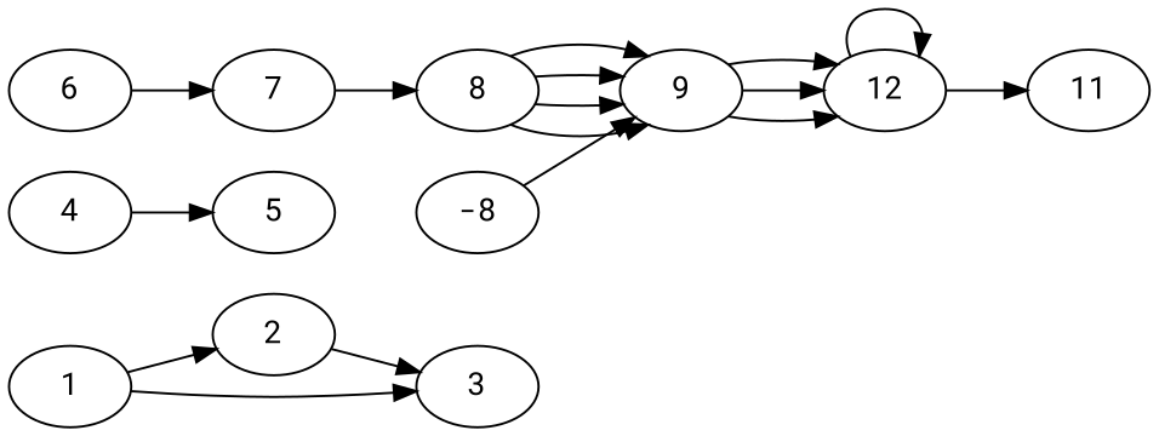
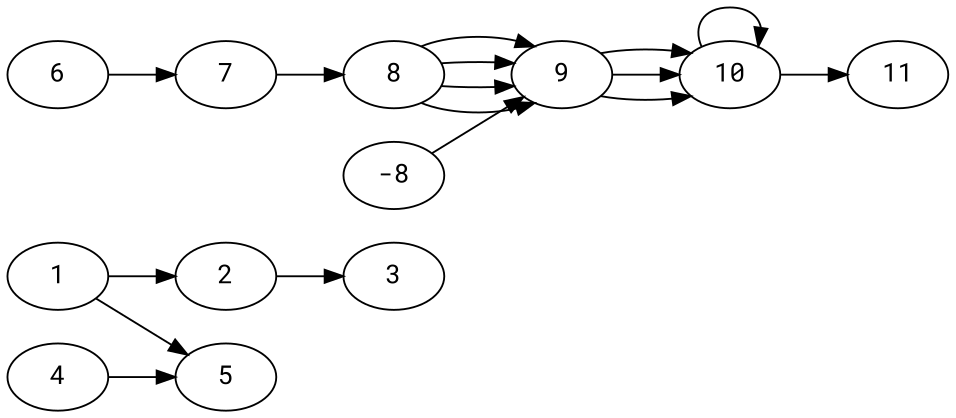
  digraph {
    fontname="Roboto Mono"
    rankdir=LR
    node [fontname="Roboto Mono"]
    edge [fontname="Roboto Mono"]
    1
    2
    5
    3
    6
    7
    4
    8
    9
-   10 [label=12]
+   10
    11
    n12 [label=-8]
    1 -> 2
-   1 -> 3
+   1 -> 5
    2 -> 3
    6 -> 7
    7 -> 8
    4 -> 5
    8 -> 9
    8 -> 9
    8 -> 9
    8 -> 9
    9 -> 10
    9 -> 10
    9 -> 10
    10 -> 10
    10 -> 11
    n12 -> 9
  }
